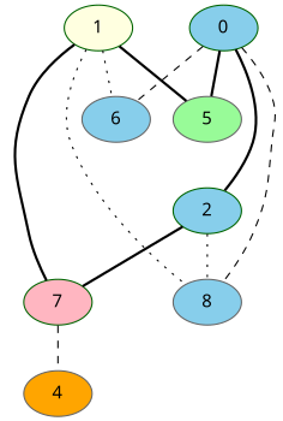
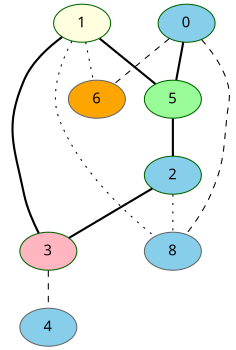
  graph {
    fontname="Noto Sans"
    node [color=darkgreen fillcolor=skyblue fontname="Noto Sans" style=filled]
    edge [fontname="Noto Sans" style=bold]
    1 [fillcolor=lightyellow]
-   6 [color=gray40]
+   6 [color=gray40 fillcolor=orange]
    8 [color=gray40]
-   7 [fillcolor=lightpink]
-   5 [color=gray40 fillcolor=palegreen]
-   4 [color=gray40 fillcolor=orange]
+   7 [fillcolor=lightpink label=3]
+   5 [fillcolor=palegreen]
+   4 [color=gray40]
    2
    n8 [label=0]
    1 -- 6 [style=dotted]
    1 -- 8 [style=dotted]
    1 -- 7
    1 -- 5
    7 -- 4 [style=dashed]
-   n8 -- 2
+   5 -- 2
    2 -- 8 [style=dotted]
    2 -- 7
    n8 -- 6 [style=dashed]
    n8 -- 8 [style=dashed]
    n8 -- 5
  }
